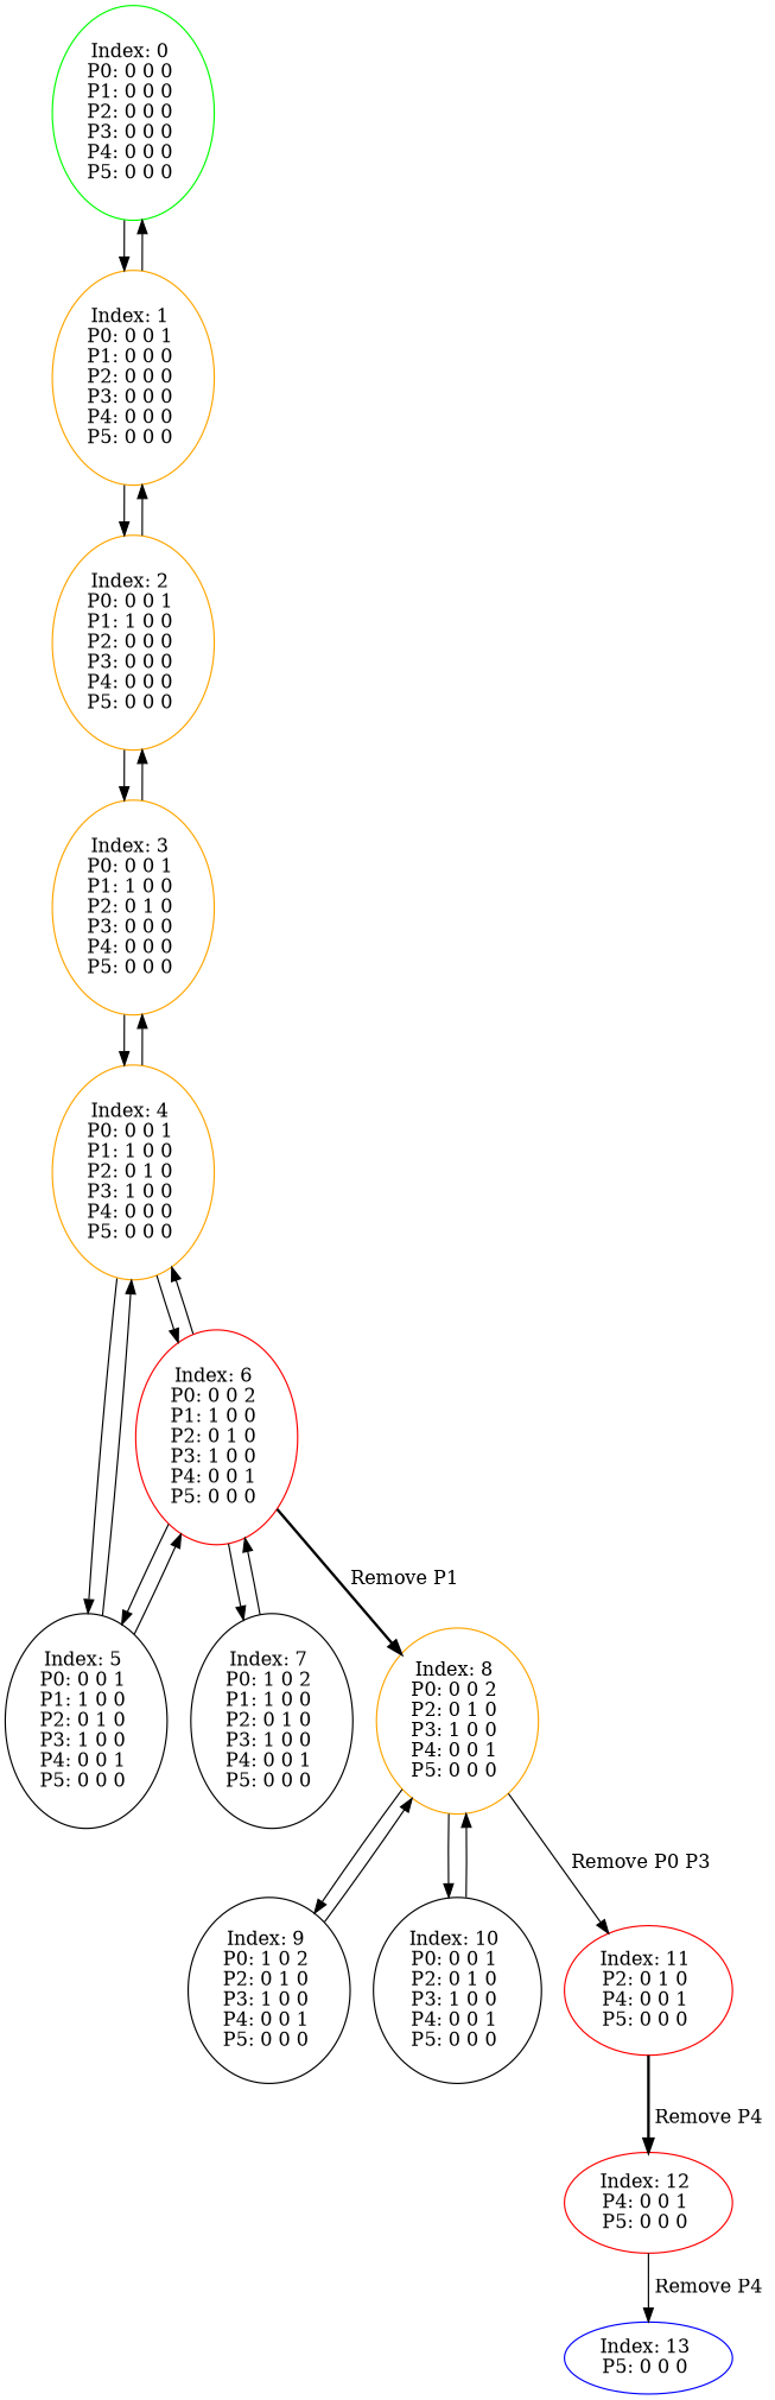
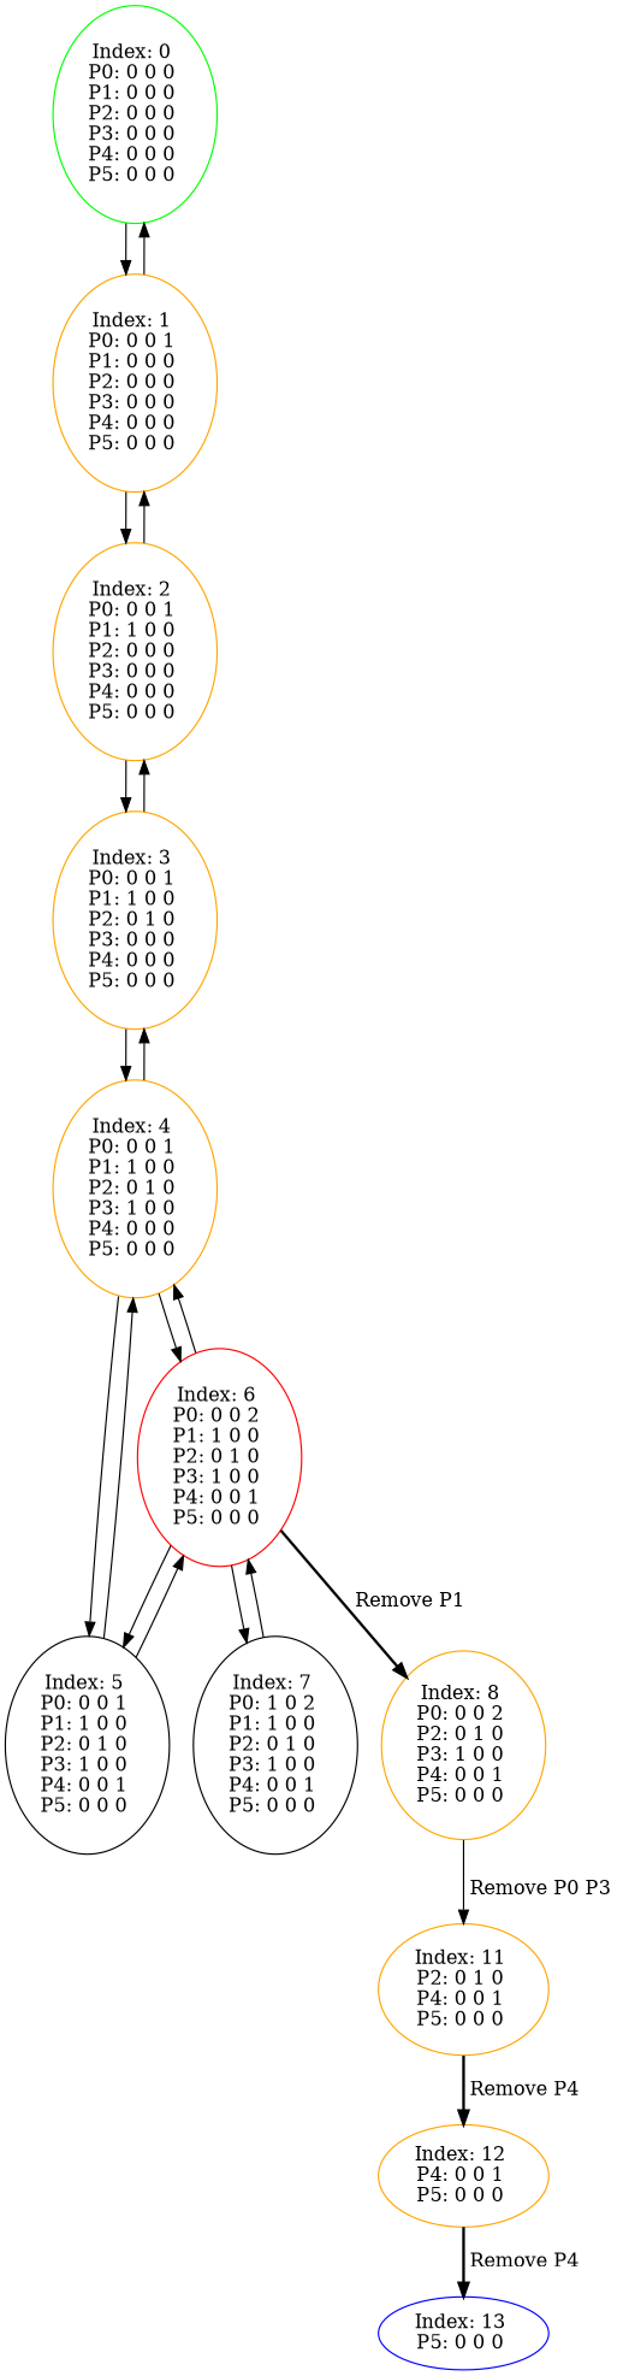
  digraph {
    color=black
    node [color=orange]
    n1 [color=green label="Index: 0 \nP0: 0 0 0 \nP1: 0 0 0 \nP2: 0 0 0 \nP3: 0 0 0 \nP4: 0 0 0 \nP5: 0 0 0 \n"]
    n2 [label="Index: 1 \nP0: 0 0 1 \nP1: 0 0 0 \nP2: 0 0 0 \nP3: 0 0 0 \nP4: 0 0 0 \nP5: 0 0 0 \n"]
    n3 [label="Index: 2 \nP0: 0 0 1 \nP1: 1 0 0 \nP2: 0 0 0 \nP3: 0 0 0 \nP4: 0 0 0 \nP5: 0 0 0 \n"]
    n4 [label="Index: 3 \nP0: 0 0 1 \nP1: 1 0 0 \nP2: 0 1 0 \nP3: 0 0 0 \nP4: 0 0 0 \nP5: 0 0 0 \n"]
    n5 [label="Index: 4 \nP0: 0 0 1 \nP1: 1 0 0 \nP2: 0 1 0 \nP3: 1 0 0 \nP4: 0 0 0 \nP5: 0 0 0 \n"]
    n6 [label="Index: 5 \nP0: 0 0 1 \nP1: 1 0 0 \nP2: 0 1 0 \nP3: 1 0 0 \nP4: 0 0 1 \nP5: 0 0 0 \n" color=""]
    n7 [color=red label="Index: 6 \nP0: 0 0 2 \nP1: 1 0 0 \nP2: 0 1 0 \nP3: 1 0 0 \nP4: 0 0 1 \nP5: 0 0 0 \n"]
    n8 [label="Index: 7 \nP0: 1 0 2 \nP1: 1 0 0 \nP2: 0 1 0 \nP3: 1 0 0 \nP4: 0 0 1 \nP5: 0 0 0 \n" color=""]
    n9 [label="Index: 8 \nP0: 0 0 2 \nP2: 0 1 0 \nP3: 1 0 0 \nP4: 0 0 1 \nP5: 0 0 0 \n"]
-   n10 [label="Index: 9 \nP0: 1 0 2 \nP2: 0 1 0 \nP3: 1 0 0 \nP4: 0 0 1 \nP5: 0 0 0 \n" color=""]
-   n11 [label="Index: 10 \nP0: 0 0 1 \nP2: 0 1 0 \nP3: 1 0 0 \nP4: 0 0 1 \nP5: 0 0 0 \n" color=""]
-   n12 [color=red label="Index: 11 \nP2: 0 1 0 \nP4: 0 0 1 \nP5: 0 0 0 \n"]
-   n13 [color=red label="Index: 12 \nP4: 0 0 1 \nP5: 0 0 0 \n"]
+   n12 [label="Index: 11 \nP2: 0 1 0 \nP4: 0 0 1 \nP5: 0 0 0 \n"]
+   n13 [label="Index: 12 \nP4: 0 0 1 \nP5: 0 0 0 \n"]
    n14 [color=blue label="Index: 13 \nP5: 0 0 0 \n"]
    n1 -> n2
    n2 -> n1
    n2 -> n3
    n3 -> n2
    n3 -> n4
    n4 -> n3
    n4 -> n5
    n5 -> n4
    n5 -> n6
    n5 -> n7
    n6 -> n5
    n6 -> n7
    n7 -> n5
    n7 -> n6
    n7 -> n8
    n7 -> n9 [label=" Remove P1 " style=bold]
    n8 -> n7
-   n9 -> n10
-   n9 -> n11
    n9 -> n12 [label=" Remove P0 P3 " style=solid]
-   n10 -> n9
-   n11 -> n9
    n12 -> n13 [label=" Remove P4 " style=bold]
-   n13 -> n14 [label=" Remove P4 " style=solid]
+   n13 -> n14 [label=" Remove P4 " style=bold]
  }
